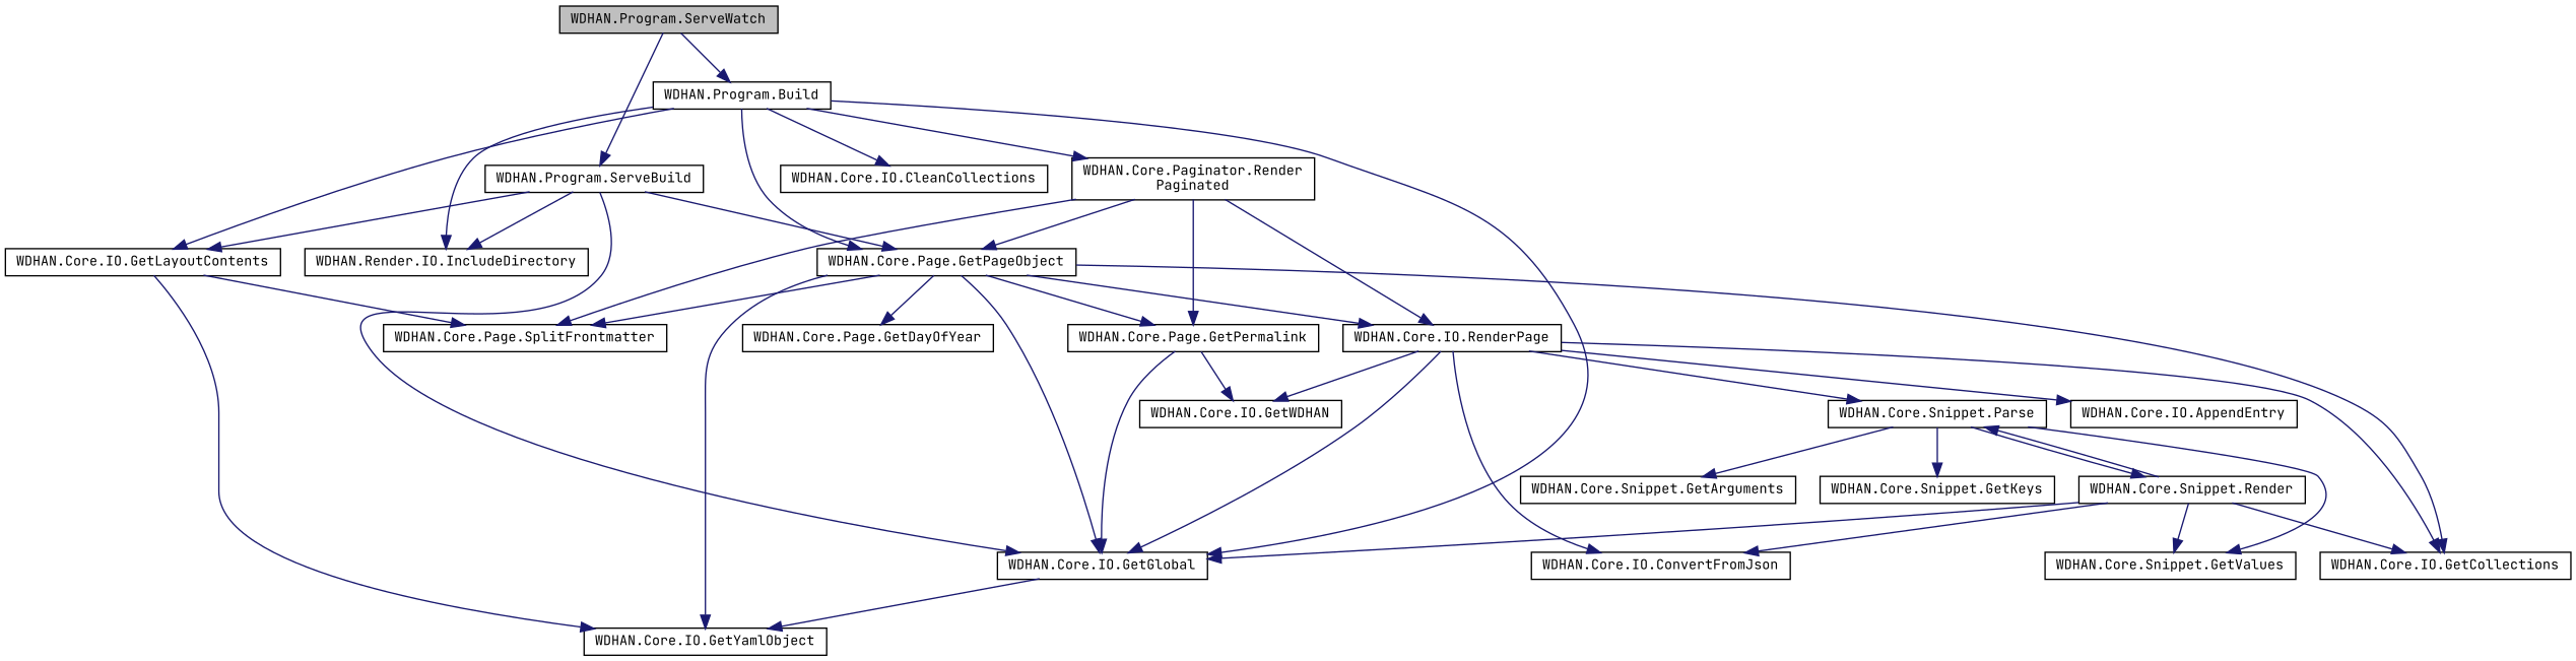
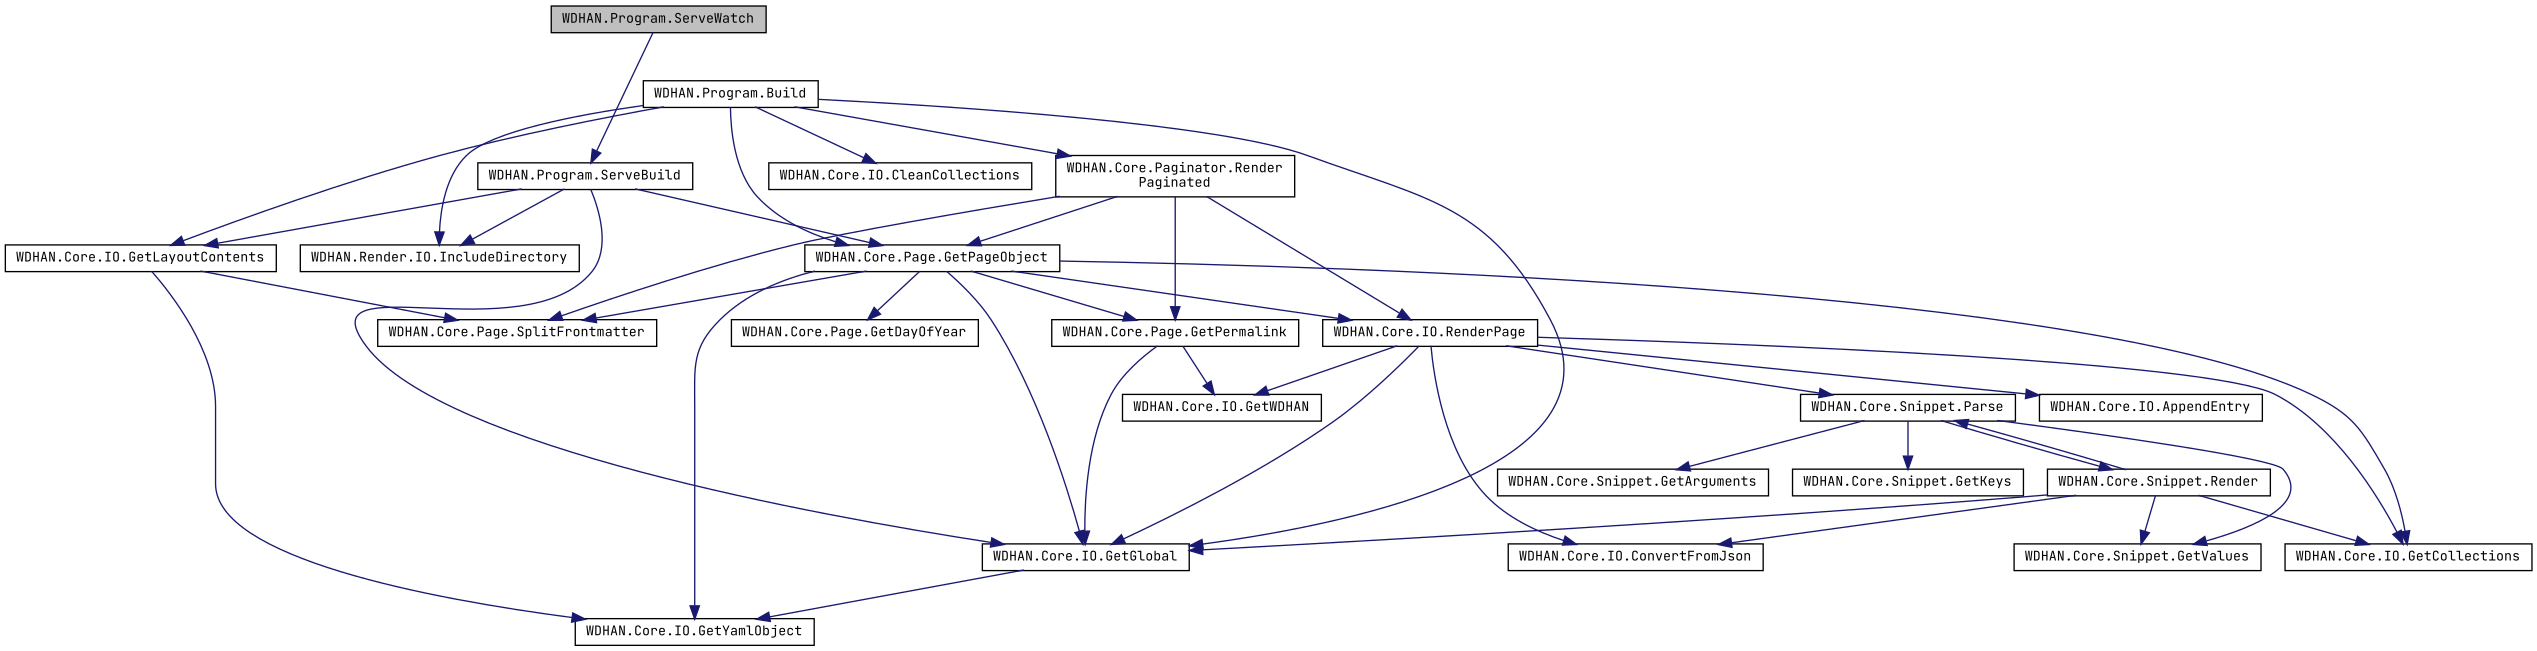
  digraph {
    fontname="JetBrains Mono"
    rankdir=TB
    node [color=black fillcolor=white fontname="JetBrains Mono" fontsize=10 shape=record style=filled]
    edge [color=midnightblue fontname="JetBrains Mono" fontsize=10 labelfontname=Helvetica labelfontsize=10 style=solid]
    n1 [fillcolor=grey75 fontcolor=black height=0.2 label="WDHAN.Program.ServeWatch" width=0.4]
    n2 [height=0.2 label="WDHAN.Program.Build" width=0.4]
    n3 [height=0.2 label="WDHAN.Program.ServeBuild" width=0.4]
    n4 [height=0.2 label="WDHAN.Core.IO.CleanCollections" width=0.4]
    n5 [height=0.2 label="WDHAN.Core.IO.GetGlobal" width=0.4]
    n6 [height=0.2 label="WDHAN.Core.IO.GetLayoutContents" width=0.4]
    n7 [height=0.2 label="WDHAN.Core.Page.GetPageObject" width=0.4]
    n8 [height=0.2 label="WDHAN.Render.IO.IncludeDirectory" width=0.4]
    n9 [height=0.2 label="WDHAN.Core.Paginator.Render\lPaginated" width=0.4]
    n10 [height=0.2 label="WDHAN.Core.IO.GetYamlObject" width=0.4]
    n11 [height=0.2 label="WDHAN.Core.Page.SplitFrontmatter" width=0.4]
    n12 [height=0.2 label="WDHAN.Core.IO.GetCollections" width=0.4]
    n13 [height=0.2 label="WDHAN.Core.Page.GetDayOfYear" width=0.4]
    n14 [height=0.2 label="WDHAN.Core.Page.GetPermalink" width=0.4]
    n15 [height=0.2 label="WDHAN.Core.IO.RenderPage" width=0.4]
    n16 [height=0.2 label="WDHAN.Core.IO.GetWDHAN" width=0.4]
    n17 [height=0.2 label="WDHAN.Core.IO.AppendEntry" width=0.4]
    n18 [height=0.2 label="WDHAN.Core.IO.ConvertFromJson" width=0.4]
    n19 [height=0.2 label="WDHAN.Core.Snippet.Parse" width=0.4]
    n20 [height=0.2 label="WDHAN.Core.Snippet.GetArguments" width=0.4]
    n21 [height=0.2 label="WDHAN.Core.Snippet.GetKeys" width=0.4]
    n22 [height=0.2 label="WDHAN.Core.Snippet.GetValues" width=0.4]
    n23 [height=0.2 label="WDHAN.Core.Snippet.Render" width=0.4]
-   n1 -> n2
    n1 -> n3
    n2 -> n4
    n2 -> n5
    n2 -> n6
    n2 -> n7
    n2 -> n8
    n2 -> n9
    n3 -> n5
    n3 -> n6
    n3 -> n7
    n3 -> n8
    n5 -> n10
    n6 -> n10
    n6 -> n11
    n7 -> n5
    n7 -> n10
    n7 -> n11
    n7 -> n12
    n7 -> n13
    n7 -> n14
    n7 -> n15
    n9 -> n7
    n9 -> n11
    n9 -> n14
    n9 -> n15
    n14 -> n5
    n14 -> n16
    n15 -> n5
    n15 -> n12
    n15 -> n16
    n15 -> n17
    n15 -> n18
    n15 -> n19
    n19 -> n20
    n19 -> n21
    n19 -> n22
    n19 -> n23
    n23 -> n5
    n23 -> n12
    n23 -> n18
    n23 -> n19
    n23 -> n22
  }
